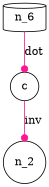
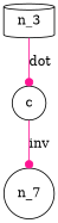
  digraph {
    d2ttikzedgelabels=true
    mindist=0.5
    node [shape=circle style="circle, fill=green!20" texmode=math]
    edge [arrowhead=dot color=deeppink lblstyle="above,sloped"]
    c
-   n_2
-   n_3 [shape=cylinder label=n_6]
+   n_2 [label=n_7]
+   n_3 [shape=cylinder]
    c -> n_2 [label=inv]
    n_3 -> c [label=dot]
  }
